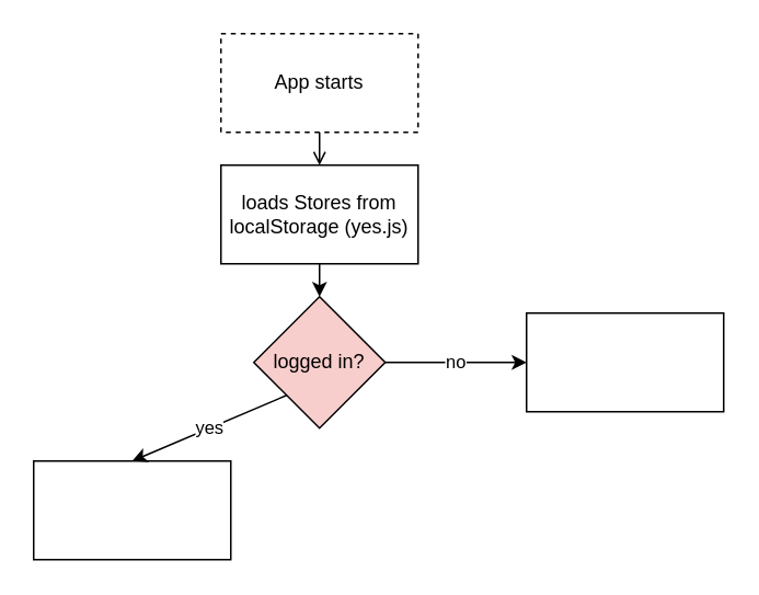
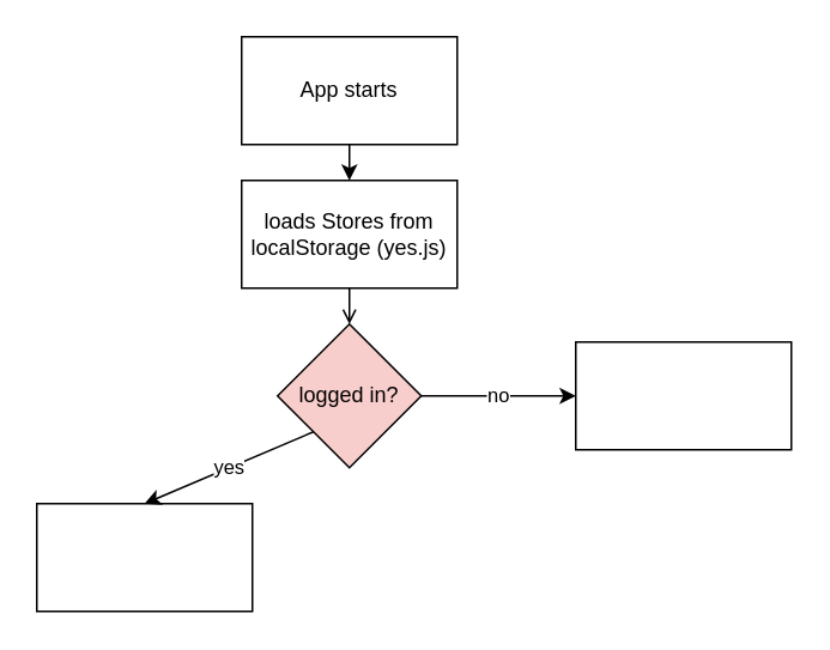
  <mxCell id="0" />
  <mxCell id="1" parent="0" />
- <mxCell id="2" value="App starts" style="rounded=0;whiteSpace=wrap;html=1;dashed=1;" vertex="1" parent="1"><mxGeometry x="134" y="20" width="120" height="60" as="geometry" /></mxCell>
- <mxCell id="3" value="" style="endArrow=open;html=1;rounded=0;exitX=0.5;exitY=1;exitDx=0;exitDy=0;" edge="1" parent="1" source="2" target="4"><mxGeometry width="50" height="50" relative="1" as="geometry"><mxPoint x="170" y="250" as="sourcePoint" /><mxPoint x="194" y="130" as="targetPoint" /></mxGeometry></mxCell>
+ <mxCell id="2" value="App starts" style="rounded=0;whiteSpace=wrap;html=1;" vertex="1" parent="1"><mxGeometry x="134" y="20" width="120" height="60" as="geometry" /></mxCell>
+ <mxCell id="3" value="" style="endArrow=classic;html=1;rounded=0;exitX=0.5;exitY=1;exitDx=0;exitDy=0;" edge="1" parent="1" source="2" target="4"><mxGeometry width="50" height="50" relative="1" as="geometry"><mxPoint x="170" y="250" as="sourcePoint" /><mxPoint x="194" y="130" as="targetPoint" /></mxGeometry></mxCell>
  <mxCell id="4" value="loads Stores from localStorage (yes.js)" style="rounded=0;whiteSpace=wrap;html=1;" vertex="1" parent="1"><mxGeometry x="134" y="100" width="120" height="60" as="geometry" /></mxCell>
  <mxCell id="5" value="no" style="edgeStyle=orthogonalEdgeStyle;rounded=0;orthogonalLoop=1;jettySize=auto;html=1;exitX=1;exitY=0.5;exitDx=0;exitDy=0;" edge="1" parent="1" source="6" target="9"><mxGeometry relative="1" as="geometry" /></mxCell>
  <mxCell id="6" value="logged in?" style="rhombus;whiteSpace=wrap;html=1;fillColor=#f8cecc;" vertex="1" parent="1"><mxGeometry x="154" y="180" width="80" height="80" as="geometry" /></mxCell>
- <mxCell id="7" value="" style="endArrow=classic;html=1;rounded=0;exitX=0.5;exitY=1;exitDx=0;exitDy=0;entryX=0.5;entryY=0;entryDx=0;entryDy=0;" edge="1" parent="1" source="4" target="6"><mxGeometry width="50" height="50" relative="1" as="geometry"><mxPoint x="170" y="250" as="sourcePoint" /><mxPoint x="220" y="200" as="targetPoint" /></mxGeometry></mxCell>
+ <mxCell id="7" value="" style="endArrow=open;html=1;rounded=0;exitX=0.5;exitY=1;exitDx=0;exitDy=0;entryX=0.5;entryY=0;entryDx=0;entryDy=0;" edge="1" parent="1" source="4" target="6"><mxGeometry width="50" height="50" relative="1" as="geometry"><mxPoint x="170" y="250" as="sourcePoint" /><mxPoint x="220" y="200" as="targetPoint" /></mxGeometry></mxCell>
  <mxCell id="8" value="" style="rounded=0;whiteSpace=wrap;html=1;" vertex="1" parent="1"><mxGeometry x="20" y="280" width="120" height="60" as="geometry" /></mxCell>
  <mxCell id="9" value="" style="rounded=0;whiteSpace=wrap;html=1;" vertex="1" parent="1"><mxGeometry x="320" y="190" width="120" height="60" as="geometry" /></mxCell>
  <mxCell id="10" value="yes" style="endArrow=classic;html=1;rounded=0;exitX=0;exitY=1;exitDx=0;exitDy=0;entryX=0.5;entryY=0;entryDx=0;entryDy=0;" edge="1" parent="1" source="6" target="8"><mxGeometry width="50" height="50" relative="1" as="geometry"><mxPoint x="170" y="280" as="sourcePoint" /><mxPoint x="220" y="230" as="targetPoint" /></mxGeometry></mxCell>
